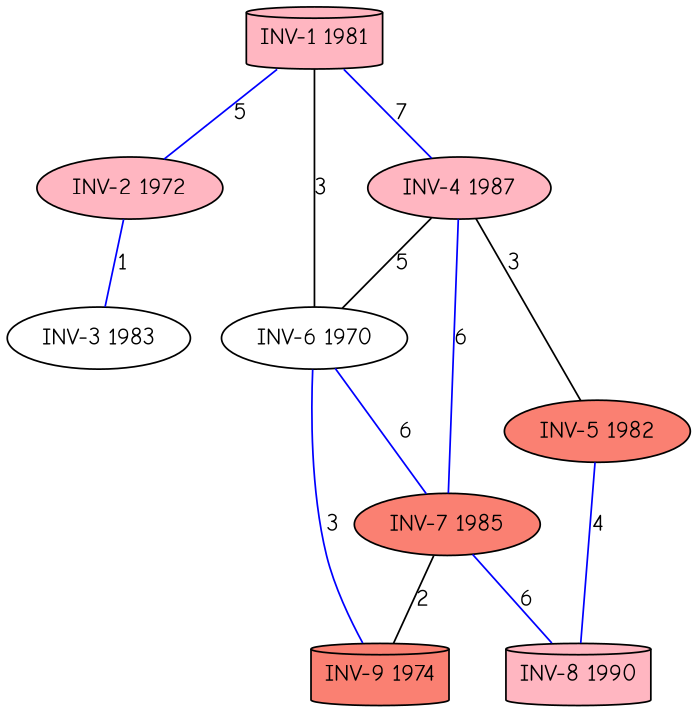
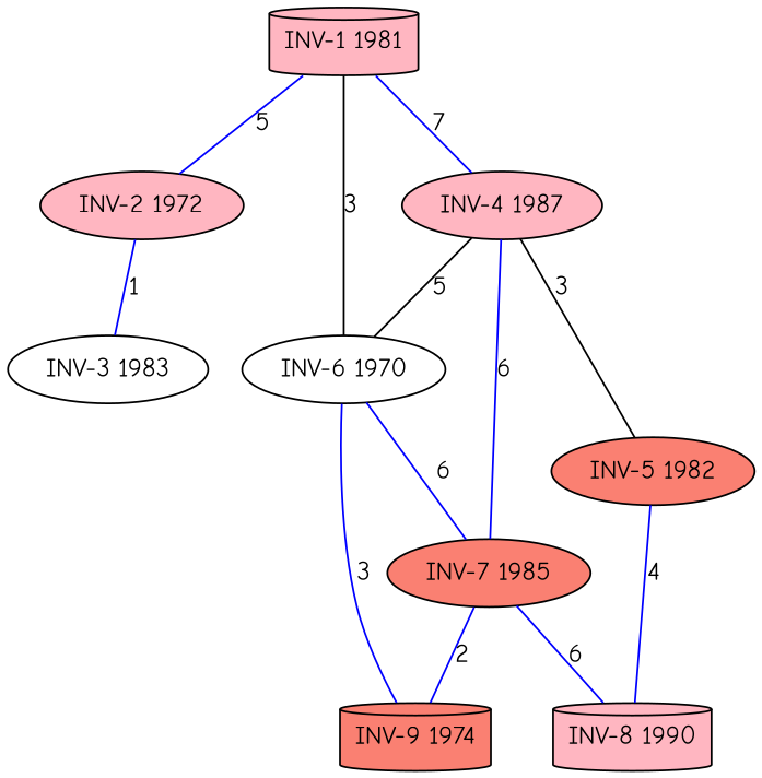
  strict graph {
    fontname="Comic Neue"
    node [color=black fillcolor=lightpink fontname="Comic Neue" shape=ellipse style=filled]
    edge [color=blue fontname="Comic Neue"]
    n1 [label="INV-1 1981" shape=cylinder]
    n2 [label="INV-2 1972"]
    n3 [label="INV-4 1987"]
    n4 [fillcolor=white label="INV-6 1970"]
    n5 [fillcolor=white label="INV-3 1983"]
    n6 [fillcolor=salmon label="INV-5 1982"]
    n7 [fillcolor=salmon label="INV-7 1985"]
    n8 [fillcolor=salmon label="INV-9 1974" shape=cylinder]
    n9 [label="INV-8 1990" shape=cylinder]
    n1 -- n2 [label=5]
    n1 -- n3 [label=7]
    n1 -- n4 [color=black label=3]
    n2 -- n5 [label=1]
    n3 -- n4 [color=black label=5]
    n3 -- n6 [color=black label=3]
    n3 -- n7 [label=6]
    n4 -- n7 [label=6]
    n4 -- n8 [label=3]
    n6 -- n9 [label=4]
-   n7 -- n8 [color=black label=2]
+   n7 -- n8 [label=2]
    n7 -- n9 [label=6]
  }
